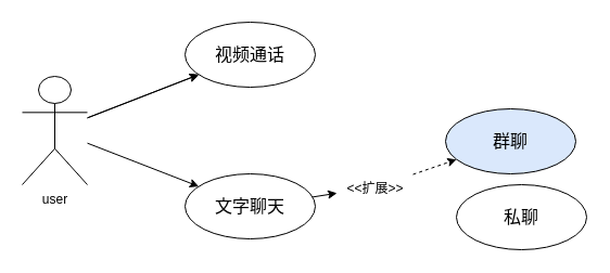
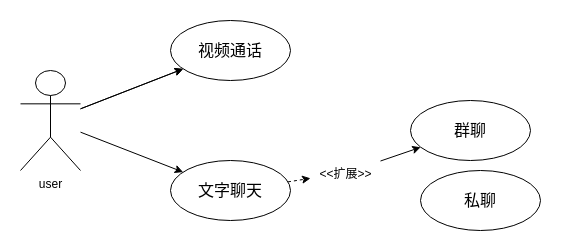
  <mxCell id="0" />
  <mxCell id="1" parent="0" />
  <mxCell id="2" value="" style="rounded=0;orthogonalLoop=1;jettySize=auto;html=1;" parent="1" source="5" target="6" edge="1"><mxGeometry relative="1" as="geometry" /></mxCell>
  <mxCell id="3" value="" style="edgeStyle=none;rounded=0;orthogonalLoop=1;jettySize=auto;html=1;" parent="1" source="5" target="6" edge="1"><mxGeometry relative="1" as="geometry" /></mxCell>
  <mxCell id="4" value="" style="edgeStyle=none;rounded=0;orthogonalLoop=1;jettySize=auto;html=1;" parent="1" source="5" target="8" edge="1"><mxGeometry relative="1" as="geometry" /></mxCell>
  <mxCell id="5" value="user" style="shape=umlActor;verticalLabelPosition=bottom;verticalAlign=top;html=1;outlineConnect=0;" parent="1" vertex="1"><mxGeometry x="20" y="70" width="60" height="100" as="geometry" /></mxCell>
  <mxCell id="6" value="视频通话" style="ellipse;whiteSpace=wrap;html=1;verticalAlign=middle;align=center;fontSize=16;" parent="1" vertex="1"><mxGeometry x="170" y="20" width="120" height="60" as="geometry" /></mxCell>
- <mxCell id="7" value="" style="edgeStyle=none;rounded=0;orthogonalLoop=1;jettySize=auto;html=1;" parent="1" source="8" target="10" edge="1"><mxGeometry relative="1" as="geometry" /></mxCell>
+ <mxCell id="7" value="" style="edgeStyle=none;rounded=0;orthogonalLoop=1;jettySize=auto;html=1;dashed=1;" parent="1" source="8" target="10" edge="1"><mxGeometry relative="1" as="geometry" /></mxCell>
  <mxCell id="8" value="文字聊天" style="ellipse;whiteSpace=wrap;html=1;verticalAlign=middle;fontSize=16;" parent="1" vertex="1"><mxGeometry x="170" y="160" width="120" height="60" as="geometry" /></mxCell>
- <mxCell id="9" value="" style="edgeStyle=none;rounded=0;orthogonalLoop=1;jettySize=auto;html=1;dashed=1;" parent="1" source="10" target="11" edge="1"><mxGeometry relative="1" as="geometry" /></mxCell>
+ <mxCell id="9" value="" style="edgeStyle=none;rounded=0;orthogonalLoop=1;jettySize=auto;html=1;" parent="1" source="10" target="11" edge="1"><mxGeometry relative="1" as="geometry" /></mxCell>
  <mxCell id="10" value="&amp;lt;&amp;lt;扩展&amp;gt;&amp;gt;" style="text;html=1;align=center;" parent="1" vertex="1"><mxGeometry x="310" y="160" width="70" height="25" as="geometry" /></mxCell>
- <mxCell id="11" value="群聊" style="ellipse;whiteSpace=wrap;html=1;fontSize=16;fillColor=#dae8fc;" parent="1" vertex="1"><mxGeometry x="410" y="100" width="120" height="60" as="geometry" /></mxCell>
+ <mxCell id="11" value="群聊" style="ellipse;whiteSpace=wrap;html=1;fontSize=16;" parent="1" vertex="1"><mxGeometry x="410" y="100" width="120" height="60" as="geometry" /></mxCell>
  <mxCell id="12" value="私聊" style="ellipse;whiteSpace=wrap;html=1;fontSize=16;" parent="1" vertex="1"><mxGeometry x="420" y="170" width="120" height="60" as="geometry" /></mxCell>
